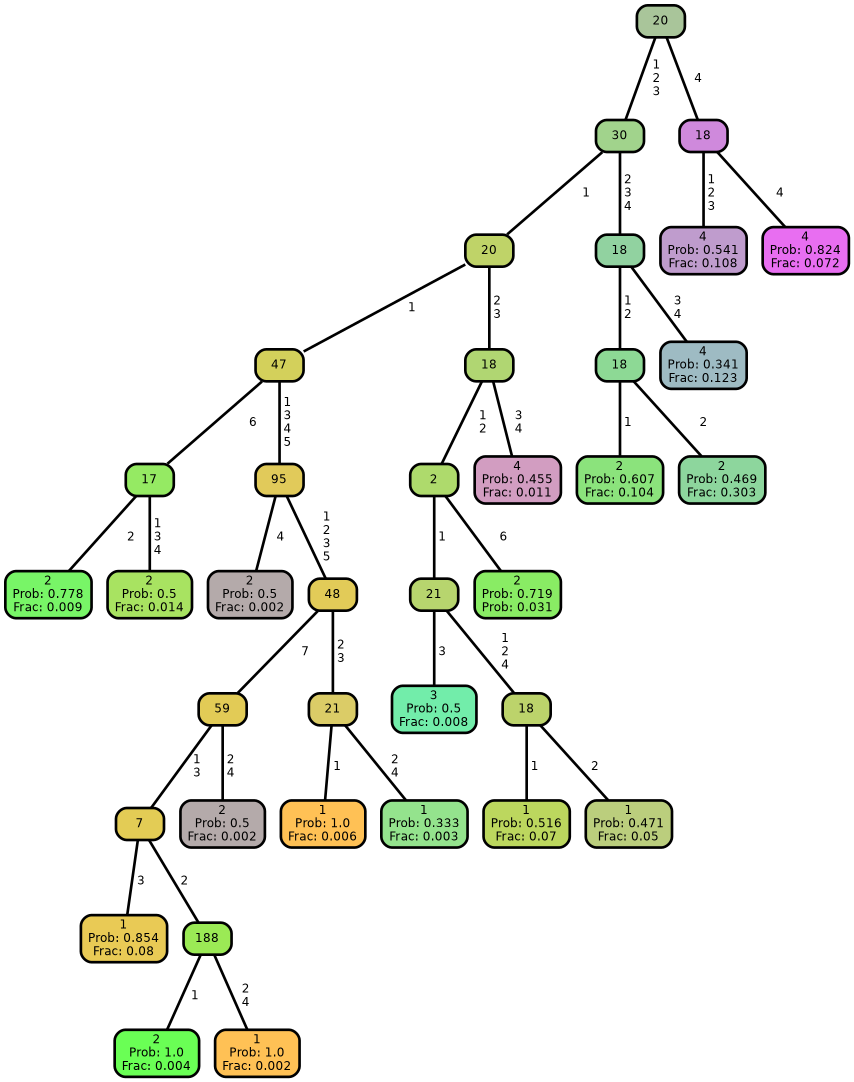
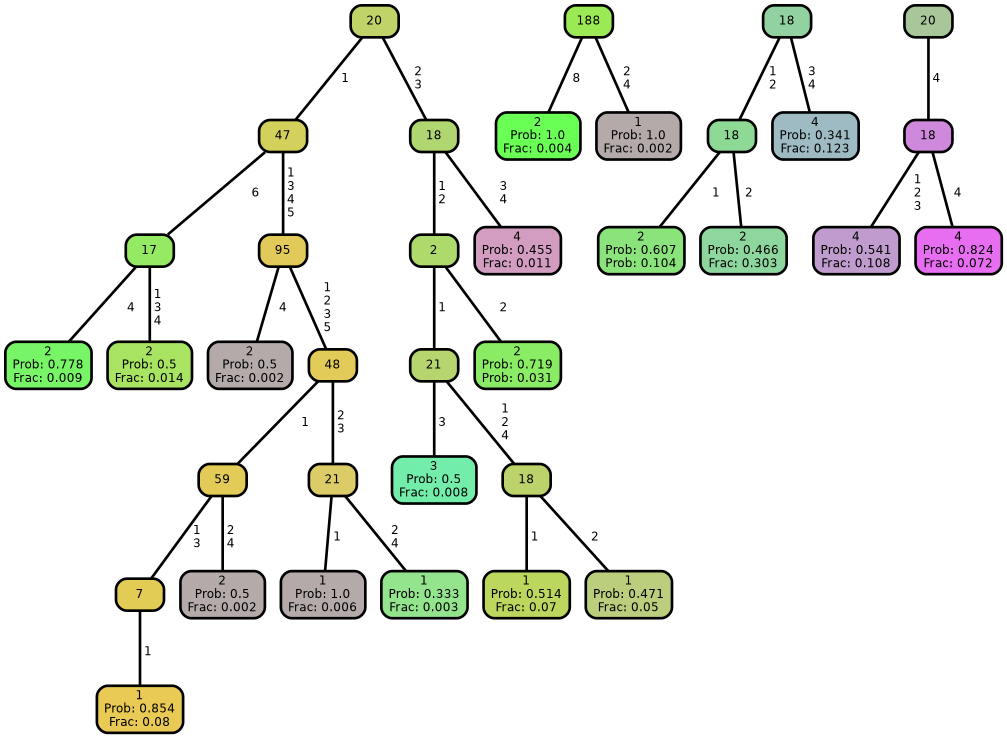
  graph {
    ranksep="0 equally"
    splines=straight
    node [color=black fillcolor="#b4aaaa" fontcolor=black fontname=helvetica penwidth=3 shape=box style="filled, rounded"]
    edge [color=black fontname=helvetica penwidth=3]
    n1 [fillcolor="#78f567" label="2\nProb: 0.778\nFrac: 0.009"]
    n2 [fillcolor="#95ea63" label=17]
    n3 [fillcolor="#a8e361" label="2\nProb: 0.5\nFrac: 0.014"]
    n4 [fillcolor="#d3d05b" label=47]
    n5 [fillcolor="#e1ca5a" label=95]
    n6 [label="2\nProb: 0.5\nFrac: 0.002"]
    n7 [fillcolor="#e2cb58" label=48]
    n8 [fillcolor="#e2cb56" label=59]
    n9 [fillcolor="#dbcc67" label=21]
    n10 [fillcolor="#e9ca55" label="1\nProb: 0.854\nFrac: 0.08"]
    n11 [fillcolor="#e3cc55" label=7]
    n12 [fillcolor="#9bea55" label=188]
    n13 [fillcolor="#6aff55" label="2\nProb: 1.0\nFrac: 0.004"]
-   n14 [fillcolor="#ffc155" label="1\nProb: 1.0\nFrac: 0.002"]
+   n14 [label="1\nProb: 1.0\nFrac: 0.002"]
    n15 [label="2\nProb: 0.5\nFrac: 0.002"]
-   n16 [fillcolor="#ffc155" label="1\nProb: 1.0\nFrac: 0.006"]
+   n16 [label="1\nProb: 1.0\nFrac: 0.006"]
    n17 [fillcolor="#94e38d" label="1\nProb: 0.333\nFrac: 0.003"]
    n18 [fillcolor="#bfd368" label=20]
    n19 [fillcolor="#b0d672" label=18]
    n20 [fillcolor="#aeda6c" label=2]
    n21 [fillcolor="#d29dc1" label="4\nProb: 0.455\nFrac: 0.011"]
    n22 [fillcolor="#72edaa" label="3\nProb: 0.5\nFrac: 0.008"]
    n23 [fillcolor="#b7d56e" label=21]
    n24 [fillcolor="#bcd36b" label=18]
-   n25 [fillcolor="#bcd75e" label="1\nProb: 0.516\nFrac: 0.07"]
+   n25 [fillcolor="#bcd75e" label="1\nProb: 0.514\nFrac: 0.07"]
    n26 [fillcolor="#bbce7d" label="1\nProb: 0.471\nFrac: 0.05"]
    n27 [fillcolor="#89ec64" label="2\nProb: 0.719\nProb: 0.031"]
-   n28 [fillcolor="#a1d38c" label=30]
    n29 [fillcolor="#91d2a0" label=18]
    n30 [fillcolor="#8dd995" label=18]
    n31 [fillcolor="#9ebbc3" label="4\nProb: 0.341\nFrac: 0.123"]
-   n32 [fillcolor="#8be37c" label="2\nProb: 0.607\nFrac: 0.104"]
-   n33 [fillcolor="#8dd69d" label="2\nProb: 0.469\nFrac: 0.303"]
+   n32 [fillcolor="#8be37c" label="2\nProb: 0.607\nProb: 0.104"]
+   n33 [fillcolor="#8dd69d" label="2\nProb: 0.466\nFrac: 0.303"]
    n34 [fillcolor="#a9c59a" label=20]
    n35 [fillcolor="#cf89dc" label=18]
    n36 [fillcolor="#bf9ccd" label="4\nProb: 0.541\nFrac: 0.108"]
    n37 [fillcolor="#e86ef1" label="4\nProb: 0.824\nFrac: 0.072"]
    subgraph sub_1 {
      rank=same
    }
-   n2 -- n1 [label=" 2"]
+   n2 -- n1 [label=" 4"]
    n2 -- n3 [label=" 1\n 3\n 4"]
    n4 -- n2 [label=" 6"]
    n4 -- n5 [label=" 1\n 3\n 4\n 5"]
    n5 -- n6 [label=" 4"]
    n5 -- n7 [label=" 1\n 2\n 3\n 5"]
-   n7 -- n8 [label=" 7"]
+   n7 -- n8 [label=" 1"]
    n7 -- n9 [label=" 2\n 3"]
    n8 -- n11 [label=" 1\n 3"]
    n8 -- n15 [label=" 2\n 4"]
    n9 -- n16 [label=" 1"]
    n9 -- n17 [label=" 2\n 4"]
-   n11 -- n10 [label=" 3"]
-   n11 -- n12 [label=" 2"]
-   n12 -- n13 [label=" 1"]
+   n11 -- n10 [label=" 1"]
+   n12 -- n13 [label=" 8"]
    n12 -- n14 [label=" 2\n 4"]
    n18 -- n4 [label=" 1"]
    n18 -- n19 [label=" 2\n 3"]
    n19 -- n20 [label=" 1\n 2"]
    n19 -- n21 [label=" 3\n 4"]
    n20 -- n23 [label=" 1"]
-   n20 -- n27 [label=" 6"]
+   n20 -- n27 [label=" 2"]
    n23 -- n22 [label=" 3"]
    n23 -- n24 [label=" 1\n 2\n 4"]
    n24 -- n25 [label=" 1"]
    n24 -- n26 [label=" 2"]
-   n28 -- n18 [label=" 1"]
-   n28 -- n29 [label=" 2\n 3\n 4"]
    n29 -- n30 [label=" 1\n 2"]
    n29 -- n31 [label=" 3\n 4"]
    n30 -- n32 [label=" 1"]
    n30 -- n33 [label=" 2"]
-   n34 -- n28 [label=" 1\n 2\n 3"]
    n34 -- n35 [label=" 4"]
    n35 -- n36 [label=" 1\n 2\n 3"]
    n35 -- n37 [label=" 4"]
  }
